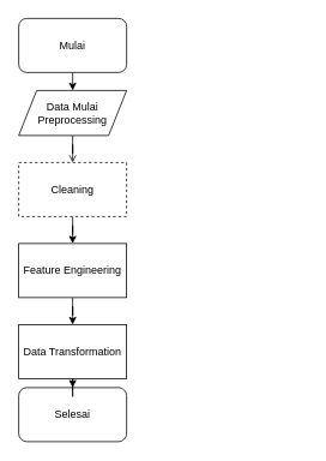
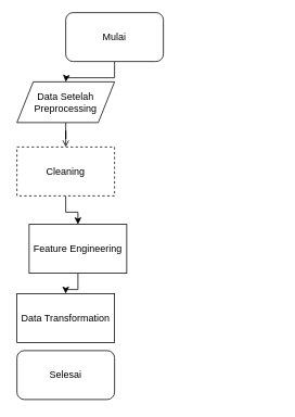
  <mxCell id="0" />
  <mxCell id="1" parent="0" />
  <mxCell id="2" value="" style="edgeStyle=orthogonalEdgeStyle;rounded=0;orthogonalLoop=1;jettySize=auto;html=1;" parent="1" source="3" edge="1"><mxGeometry relative="1" as="geometry"><mxPoint x="80" y="100" as="targetPoint" /></mxGeometry></mxCell>
- <mxCell id="3" value="&lt;font&gt;Mulai&lt;/font&gt;" style="rounded=1;whiteSpace=wrap;html=1;" parent="1" vertex="1"><mxGeometry x="20" y="20" width="120" height="60" as="geometry" /></mxCell>
+ <mxCell id="3" value="&lt;font&gt;Mulai&lt;/font&gt;" style="rounded=1;whiteSpace=wrap;html=1;" parent="1" vertex="1"><mxGeometry x="80" y="15" width="120" height="60" as="geometry" /></mxCell>
  <mxCell id="4" value="" style="edgeStyle=orthogonalEdgeStyle;rounded=0;orthogonalLoop=1;jettySize=auto;html=1;" parent="1" edge="1"><mxGeometry relative="1" as="geometry"><mxPoint x="340" y="380" as="sourcePoint" /></mxGeometry></mxCell>
  <mxCell id="5" value="" style="edgeStyle=orthogonalEdgeStyle;rounded=0;orthogonalLoop=1;jettySize=auto;html=1;" parent="1" edge="1"><mxGeometry relative="1" as="geometry"><mxPoint x="340" y="480" as="targetPoint" /></mxGeometry></mxCell>
  <mxCell id="6" value="Selesai" style="whiteSpace=wrap;html=1;rounded=1;" parent="1" vertex="1"><mxGeometry x="20" y="430" width="120" height="60" as="geometry" /></mxCell>
  <mxCell id="7" style="edgeStyle=orthogonalEdgeStyle;rounded=0;orthogonalLoop=1;jettySize=auto;html=1;entryX=0.5;entryY=0;entryDx=0;entryDy=0;" parent="1" edge="1"><mxGeometry relative="1" as="geometry"><mxPoint x="340" y="300" as="sourcePoint" /></mxGeometry></mxCell>
  <mxCell id="8" value="" style="edgeStyle=orthogonalEdgeStyle;rounded=0;orthogonalLoop=1;jettySize=auto;html=1;endArrow=open;" parent="1" source="9" target="11" edge="1"><mxGeometry relative="1" as="geometry" /></mxCell>
- <mxCell id="9" value="Data Mulai Preprocessing" style="shape=parallelogram;perimeter=parallelogramPerimeter;whiteSpace=wrap;html=1;fixedSize=1;" parent="1" vertex="1"><mxGeometry x="20" y="100" width="120" height="50" as="geometry" /></mxCell>
+ <mxCell id="9" value="Data Setelah Preprocessing" style="shape=parallelogram;perimeter=parallelogramPerimeter;whiteSpace=wrap;html=1;fixedSize=1;" parent="1" vertex="1"><mxGeometry x="20" y="100" width="120" height="50" as="geometry" /></mxCell>
  <mxCell id="10" style="edgeStyle=orthogonalEdgeStyle;rounded=0;orthogonalLoop=1;jettySize=auto;html=1;entryX=0.5;entryY=0;entryDx=0;entryDy=0;" edge="1" parent="1" source="11" target="15"><mxGeometry relative="1" as="geometry" /></mxCell>
  <mxCell id="11" value="Cleaning" style="whiteSpace=wrap;html=1;dashed=1;" parent="1" vertex="1"><mxGeometry x="20" y="180" width="120" height="60" as="geometry" /></mxCell>
- <mxCell id="12" style="edgeStyle=orthogonalEdgeStyle;rounded=0;orthogonalLoop=1;jettySize=auto;html=1;" edge="1" parent="1" source="13" target="6"><mxGeometry relative="1" as="geometry" /></mxCell>
  <mxCell id="13" value="Data Transformation" style="whiteSpace=wrap;html=1;" parent="1" vertex="1"><mxGeometry x="20" y="360" width="120" height="60" as="geometry" /></mxCell>
  <mxCell id="14" style="edgeStyle=orthogonalEdgeStyle;rounded=0;orthogonalLoop=1;jettySize=auto;html=1;" edge="1" parent="1" source="15" target="13"><mxGeometry relative="1" as="geometry" /></mxCell>
- <mxCell id="15" value="Feature Engineering" style="whiteSpace=wrap;html=1;" parent="1" vertex="1"><mxGeometry x="20" y="270" width="120" height="60" as="geometry" /></mxCell>
+ <mxCell id="15" value="Feature Engineering" style="whiteSpace=wrap;html=1;" parent="1" vertex="1"><mxGeometry x="35" y="275" width="120" height="60" as="geometry" /></mxCell>
